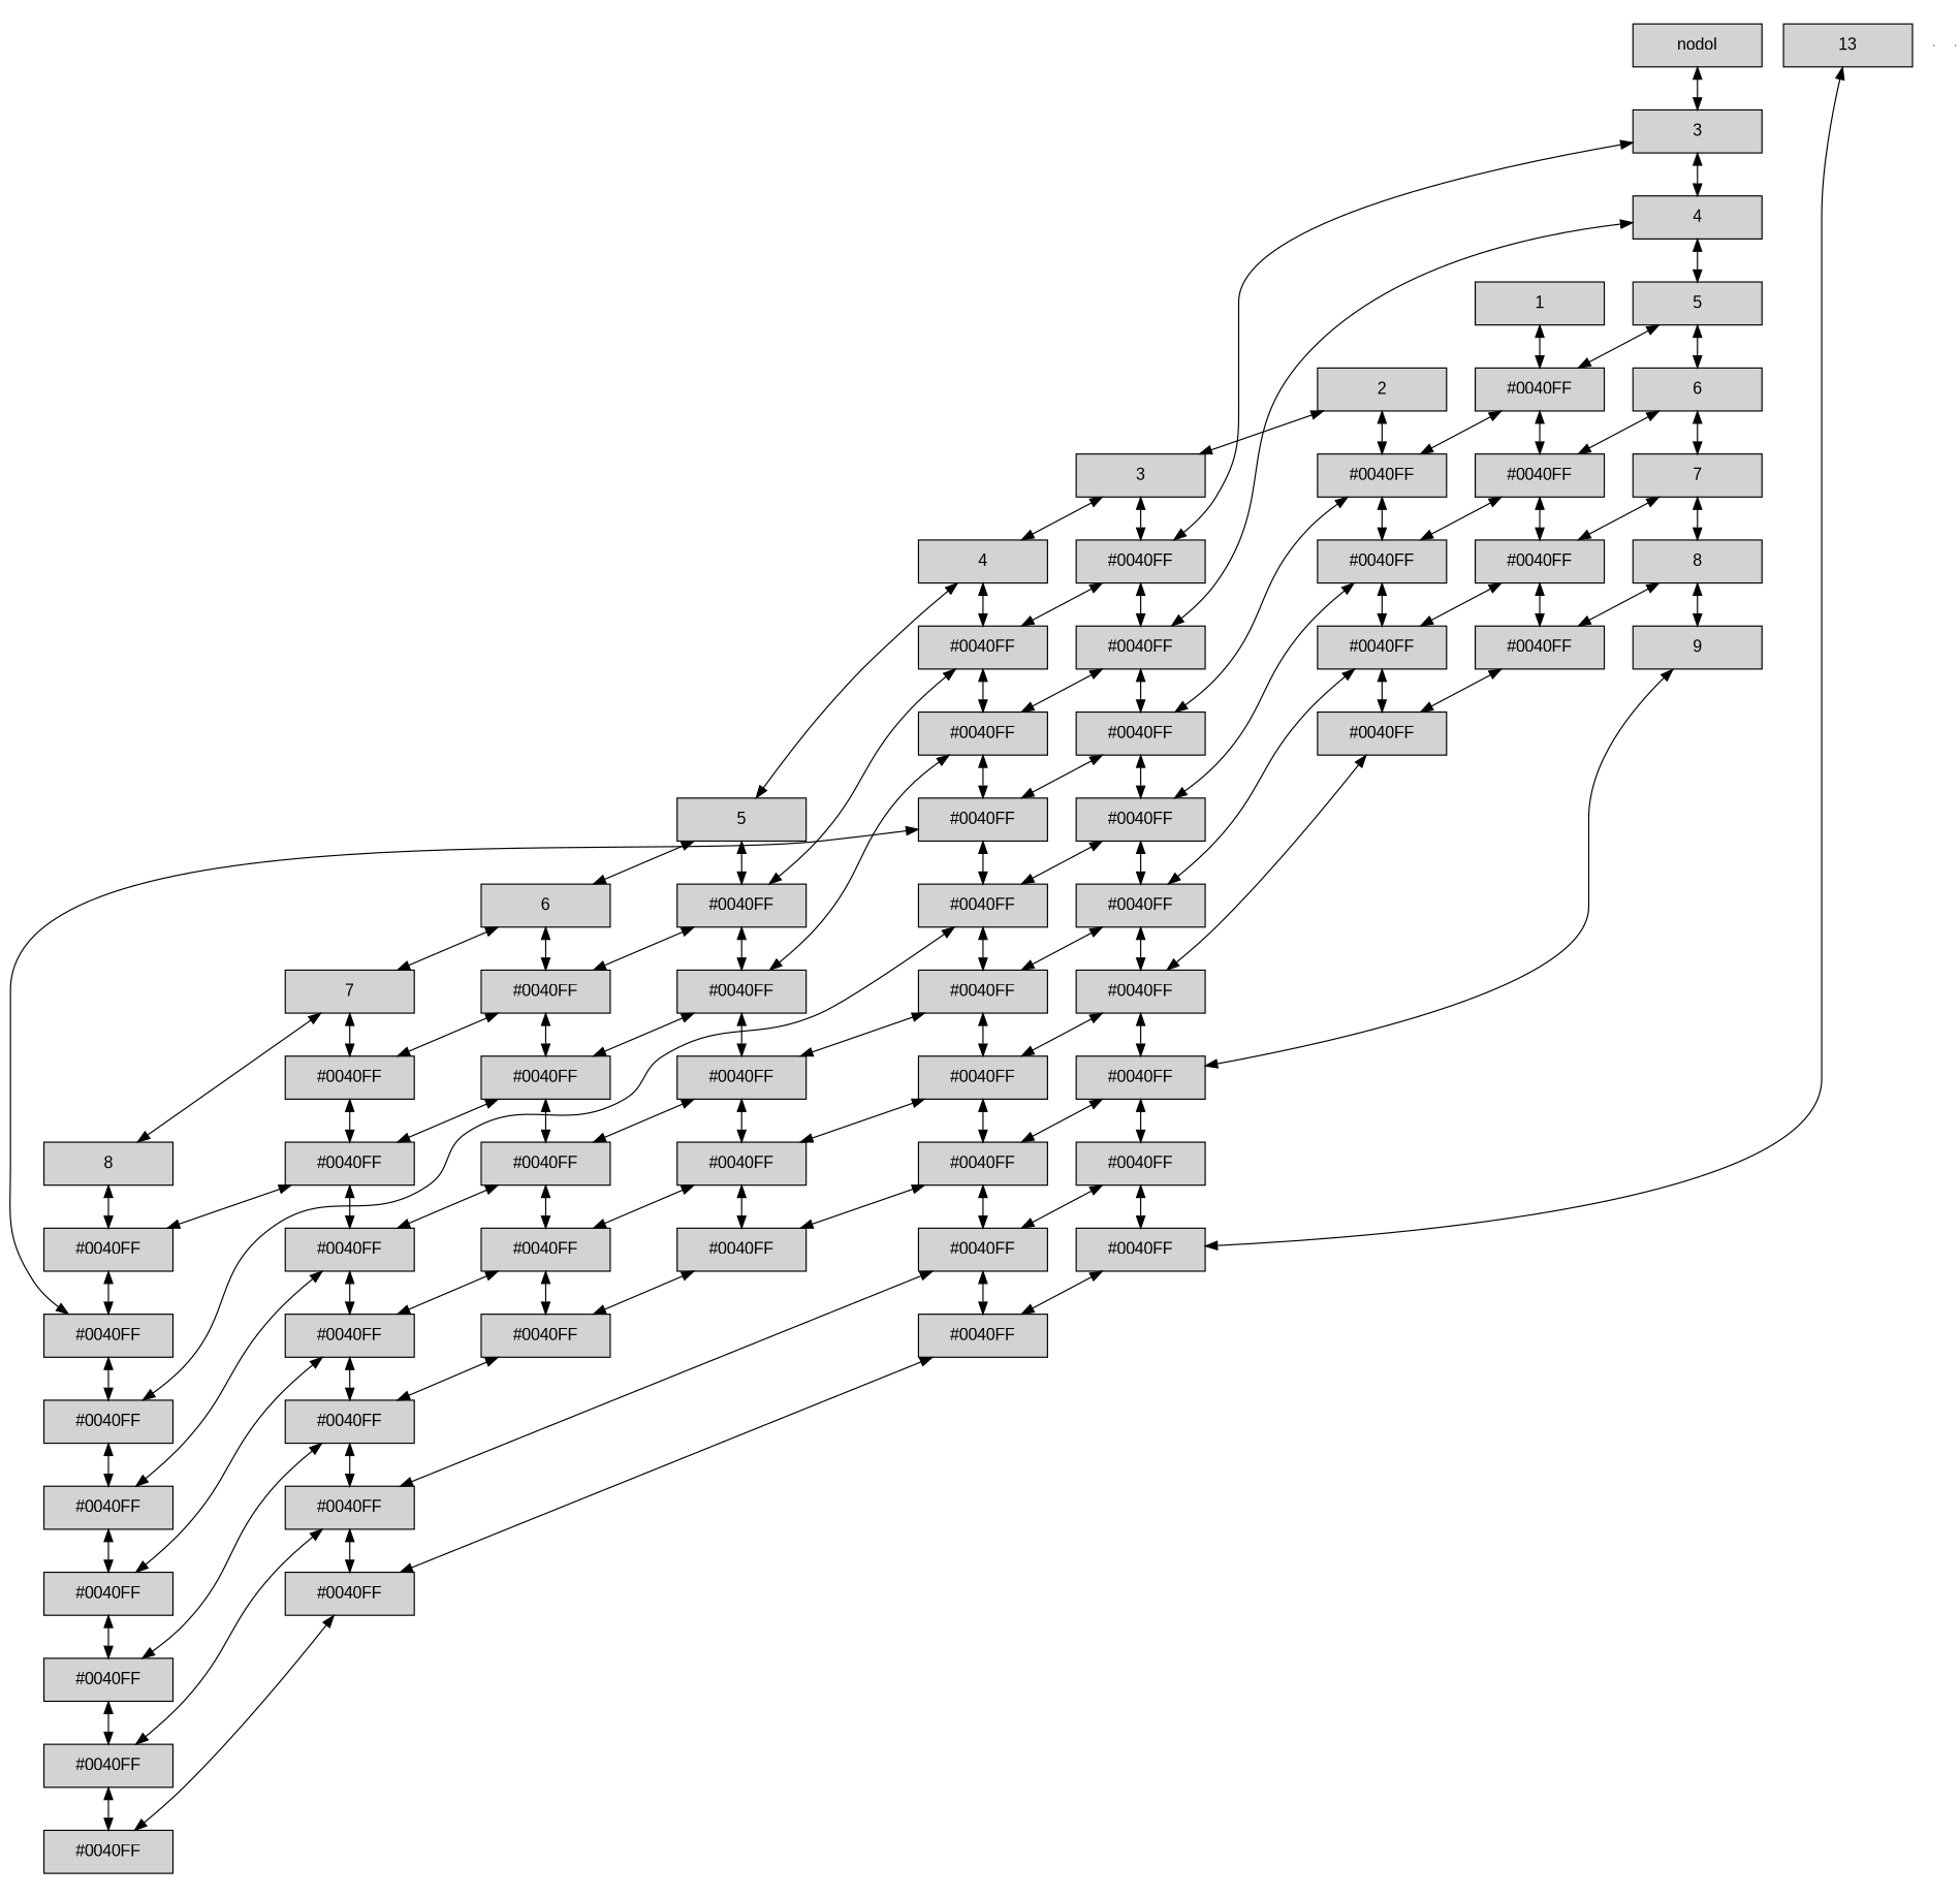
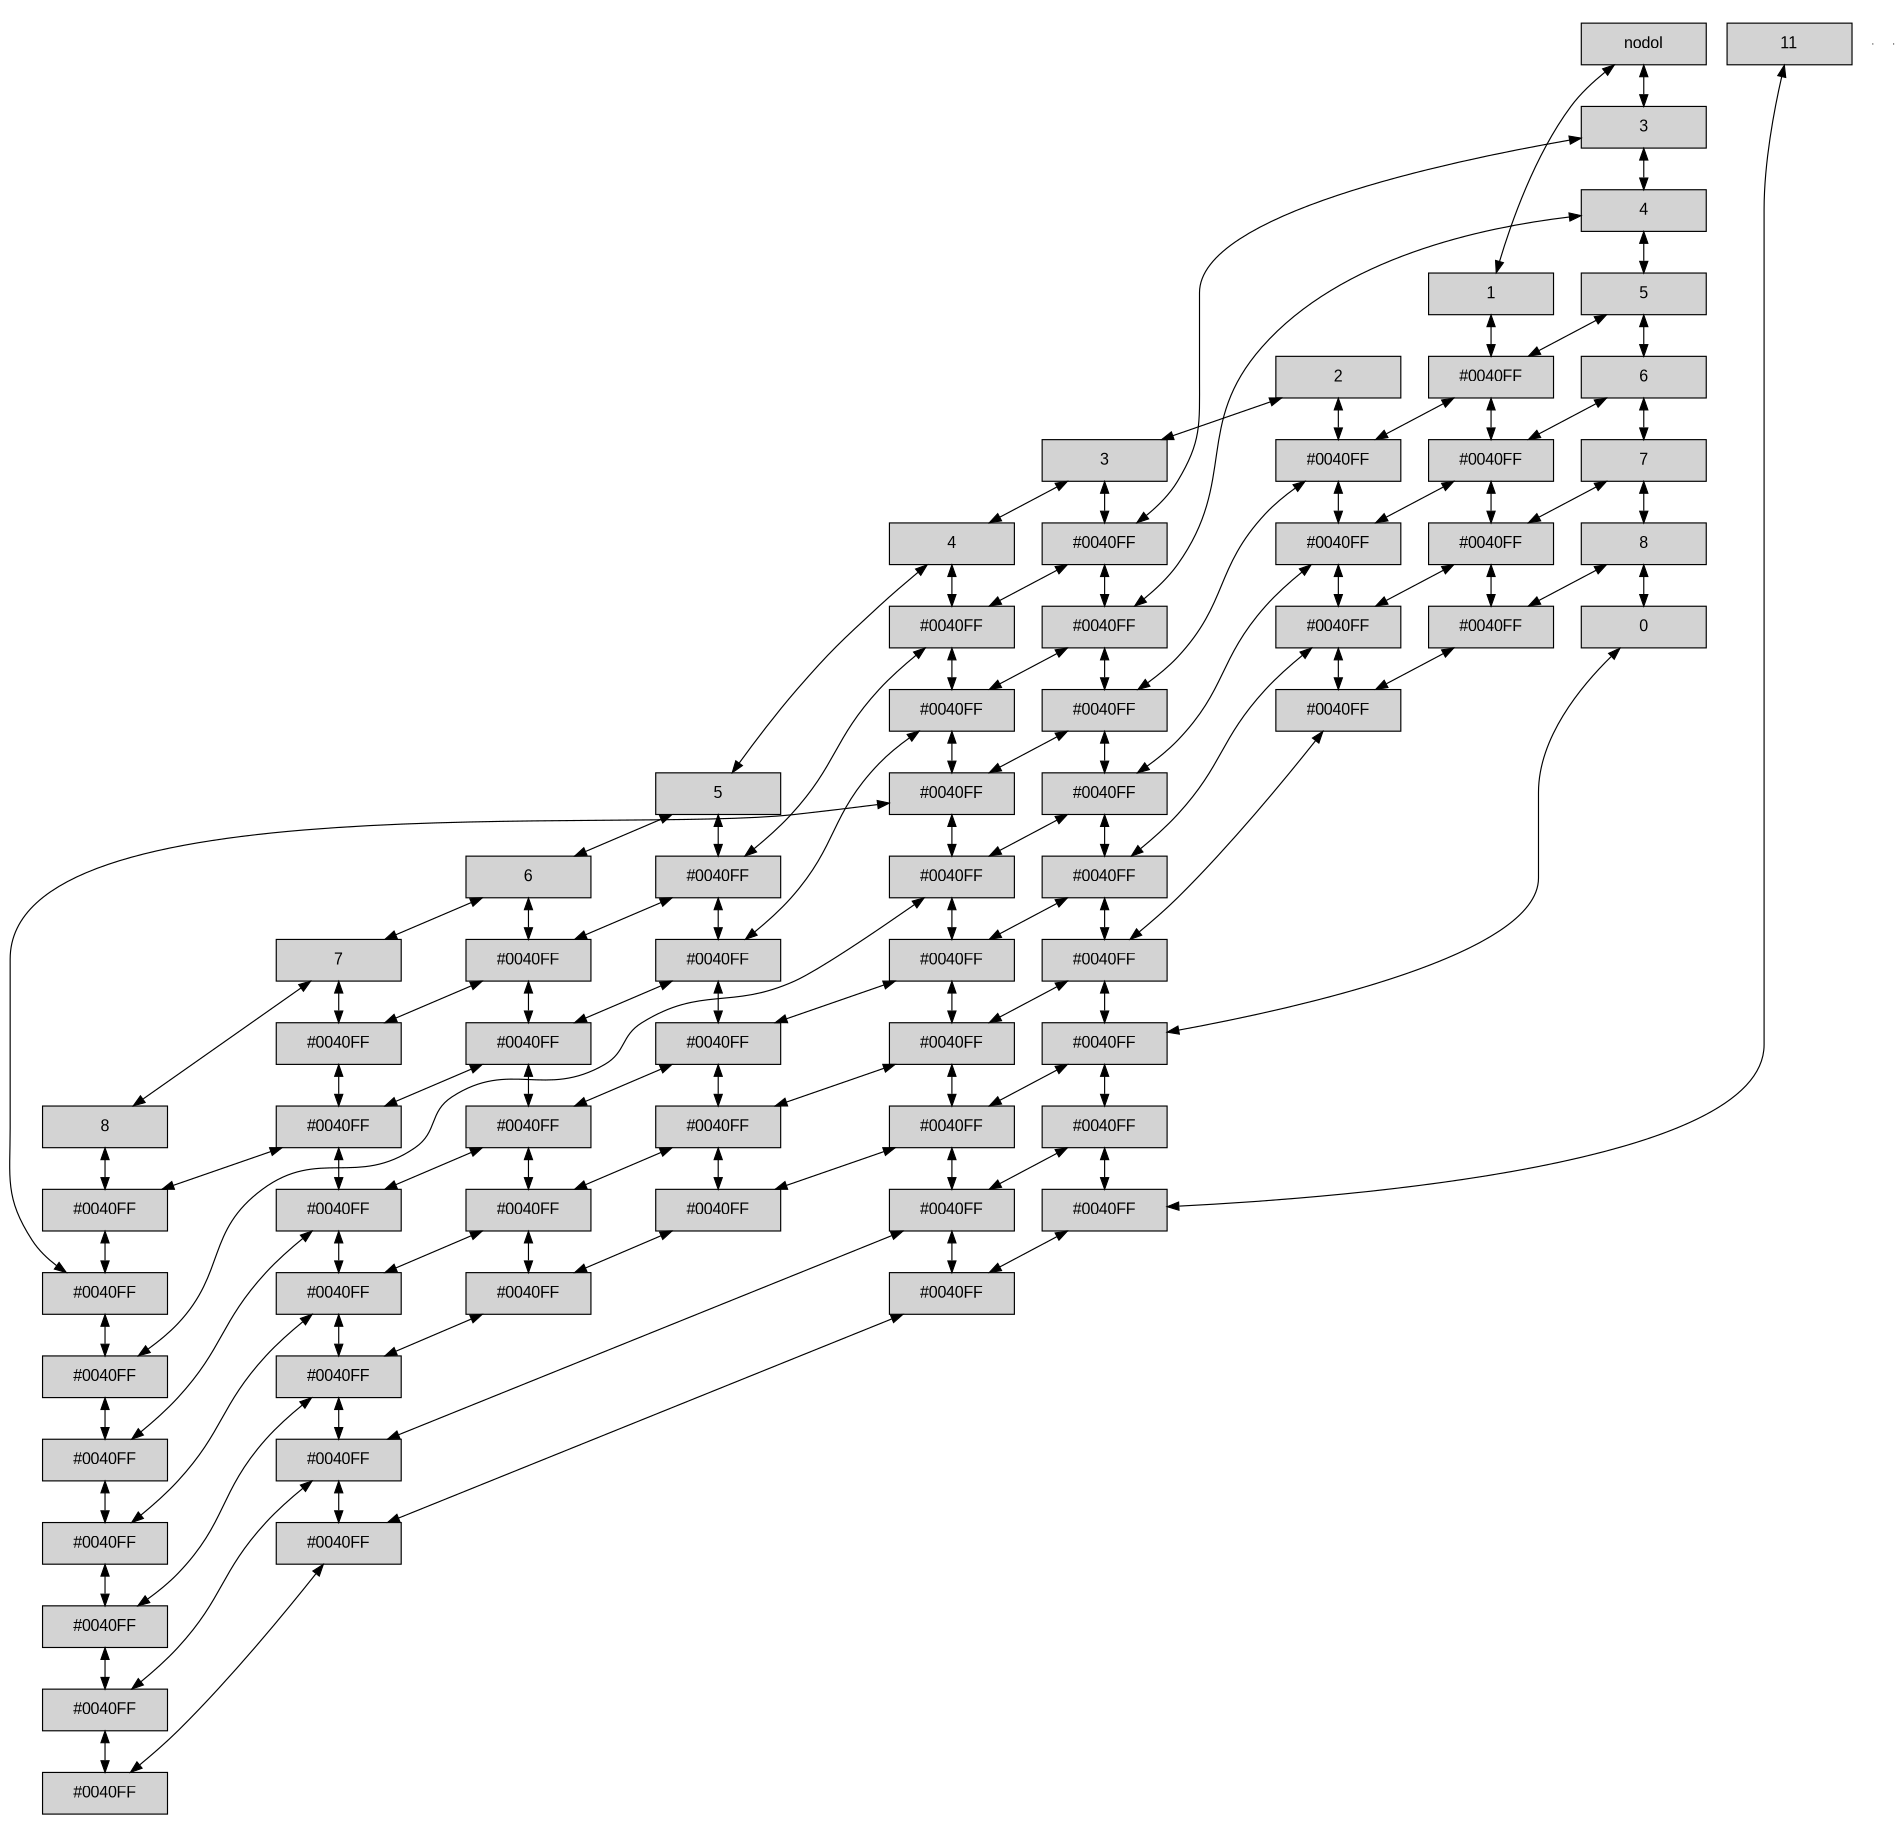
  digraph {
    fontname="Liberation Sans"
    rank=same
    node [fontname="Liberation Sans" group=4 shape=box style=filled]
    edge [dir=both fontname="Liberation Sans"]
    n1 [group=1 label=nodoI width=1.5]
    n2 [group=1 label=3 width=1.5]
    n3 [group=1 label=4 width=1.5]
    n4 [group=1 label=5 width=1.5]
    n5 [group=1 label=6 width=1.5]
    n6 [group=1 label=7 width=1.5]
    n7 [group=1 label=8 width=1.5]
-   n8 [group=1 label=9 width=1.5]
-   n9 [group=1 label=13 width=1.5]
+   n8 [group=1 label=0 width=1.5]
+   n9 [group=1 label=11 width=1.5]
    n10 [group=2 label=1 width=1.5]
    n11 [group=2 label="#0040FF" width=1.5]
    n12 [group=2 label="#0040FF" width=1.5]
    n13 [group=2 label="#0040FF" width=1.5]
    n14 [group=2 label="#0040FF" width=1.5]
    n15 [group=3 label=2 width=1.5]
    n16 [group=3 label="#0040FF" width=1.5]
    n17 [group=3 label="#0040FF" width=1.5]
    n18 [group=3 label="#0040FF" width=1.5]
    n19 [group=3 label="#0040FF" width=1.5]
    n20 [label=3 width=1.5]
    n21 [label="#0040FF" width=1.5]
    n22 [label="#0040FF" width=1.5]
    n23 [label="#0040FF" width=1.5]
    n24 [label="#0040FF" width=1.5]
    n25 [label="#0040FF" width=1.5]
    n26 [label="#0040FF" width=1.5]
    n27 [label="#0040FF" width=1.5]
    n28 [label="#0040FF" width=1.5]
    n29 [label="#0040FF" width=1.5]
    n30 [group=5 label=4 width=1.5]
    n31 [group=5 label="#0040FF" width=1.5]
    n32 [group=5 label="#0040FF" width=1.5]
    n33 [group=5 label="#0040FF" width=1.5]
    n34 [group=5 label="#0040FF" width=1.5]
    n35 [group=5 label="#0040FF" width=1.5]
    n36 [group=5 label="#0040FF" width=1.5]
    n37 [group=5 label="#0040FF" width=1.5]
    n38 [group=5 label="#0040FF" width=1.5]
    n39 [group=5 label="#0040FF" width=1.5]
    n40 [group=6 label=5 width=1.5]
    n41 [group=6 label="#0040FF" width=1.5]
    n42 [group=6 label="#0040FF" width=1.5]
    n43 [group=6 label="#0040FF" width=1.5]
    n44 [group=6 label="#0040FF" width=1.5]
    n45 [group=6 label="#0040FF" width=1.5]
    n46 [group=7 label=6 width=1.5]
    n47 [group=7 label="#0040FF" width=1.5]
    n48 [group=7 label="#0040FF" width=1.5]
    n49 [group=7 label="#0040FF" width=1.5]
    n50 [group=7 label="#0040FF" width=1.5]
    n51 [group=7 label="#0040FF" width=1.5]
    n52 [group=8 label=7 width=1.5]
    n53 [group=8 label="#0040FF" width=1.5]
    n54 [group=8 label="#0040FF" width=1.5]
    n55 [group=8 label="#0040FF" width=1.5]
    n56 [group=8 label="#0040FF" width=1.5]
    n57 [group=8 label="#0040FF" width=1.5]
    n58 [group=8 label="#0040FF" width=1.5]
    n59 [group=8 label="#0040FF" width=1.5]
    n60 [group=9 label=8 width=1.5]
    n61 [group=9 label="#0040FF" width=1.5]
    n62 [group=9 label="#0040FF" width=1.5]
    n63 [group=9 label="#0040FF" width=1.5]
    n64 [group=9 label="#0040FF" width=1.5]
    n65 [group=9 label="#0040FF" width=1.5]
    n66 [group=9 label="#0040FF" width=1.5]
    n67 [group=9 label="#0040FF" width=1.5]
    n68 [group=9 label="#0040FF" width=1.5]
    e0 [shape=point width=0 group="" style=""]
    e1 [shape=point width=0 group="" style=""]
    subgraph cluster_1 {
      color=White
      n1
      n2
      n3
      n4
      n5
      n6
      n7
      n8
      n9
    }
    subgraph cluster_2 {
      color=White
      n10
      n11
      n12
      n13
      n14
    }
    subgraph cluster_3 {
      color=White
      n15
      n16
      n17
      n18
      n19
    }
    subgraph cluster_4 {
      color=White
      n20
      n21
      n22
      n23
      n24
      n25
      n26
      n27
      n28
      n29
    }
    subgraph cluster_5 {
      color=White
      n30
      n31
      n32
      n33
      n34
      n35
      n36
      n37
      n38
      n39
    }
    subgraph cluster_6 {
      color=White
      n40
      n41
      n42
      n43
      n44
      n45
    }
    subgraph cluster_7 {
      color=White
      n46
      n47
      n48
      n49
      n50
      n51
    }
    subgraph cluster_8 {
      color=White
      n52
      n53
      n54
      n55
      n56
      n57
      n58
      n59
    }
    subgraph cluster_9 {
      color=White
      n60
      n61
      n62
      n63
      n64
      n65
      n66
      n67
      n68
    }
    n1 -> n2
+   n1 -> n10
    n2 -> n3
    n2 -> n21
    n3 -> n4
    n3 -> n22
    n4 -> n5
    n4 -> n11
    n5 -> n6
    n5 -> n12
    n6 -> n7
    n6 -> n13
    n7 -> n8
    n7 -> n14
    n8 -> n27
    n9 -> n29
    n10 -> n11
    n11 -> n12
    n11 -> n16
    n12 -> n13
    n12 -> n17
    n13 -> n14
    n13 -> n18
    n14 -> n19
    n15 -> n16
    n15 -> n20
    n16 -> n17
    n16 -> n23
    n17 -> n18
    n17 -> n24
    n18 -> n19
    n18 -> n25
    n19 -> n26
    n20 -> n21
    n20 -> n30
    n21 -> n22
    n21 -> n31
    n22 -> n23
    n22 -> n32
    n23 -> n24
    n23 -> n33
    n24 -> n25
    n24 -> n34
    n25 -> n26
    n25 -> n35
    n26 -> n27
    n26 -> n36
    n27 -> n28
    n27 -> n37
    n28 -> n29
    n28 -> n38
    n29 -> n39
    n30 -> n31
    n30 -> n40
    n31 -> n32
    n31 -> n41
    n32 -> n33
    n32 -> n42
    n33 -> n34
    n33 -> n62
    n34 -> n35
    n34 -> n63
    n35 -> n36
    n35 -> n43
    n36 -> n37
    n36 -> n44
    n37 -> n38
    n37 -> n45
    n38 -> n39
    n38 -> n58
    n39 -> n59
    n40 -> n41
    n40 -> n46
    n41 -> n42
    n41 -> n47
    n42 -> n43
    n42 -> n48
    n43 -> n44
    n43 -> n49
    n44 -> n45
    n44 -> n50
    n45 -> n51
    n46 -> n47
    n46 -> n52
    n47 -> n48
    n47 -> n53
    n48 -> n49
    n48 -> n54
    n49 -> n50
    n49 -> n55
    n50 -> n51
    n50 -> n56
    n51 -> n57
    n52 -> n53
    n52 -> n60
    n53 -> n54
    n54 -> n55
    n54 -> n61
    n55 -> n56
    n55 -> n64
    n56 -> n57
    n56 -> n65
    n57 -> n58
    n57 -> n66
    n58 -> n59
    n58 -> n67
    n59 -> n68
    n60 -> n61
    n61 -> n62
    n62 -> n63
    n63 -> n64
    n64 -> n65
    n65 -> n66
    n66 -> n67
    n67 -> n68
  }
